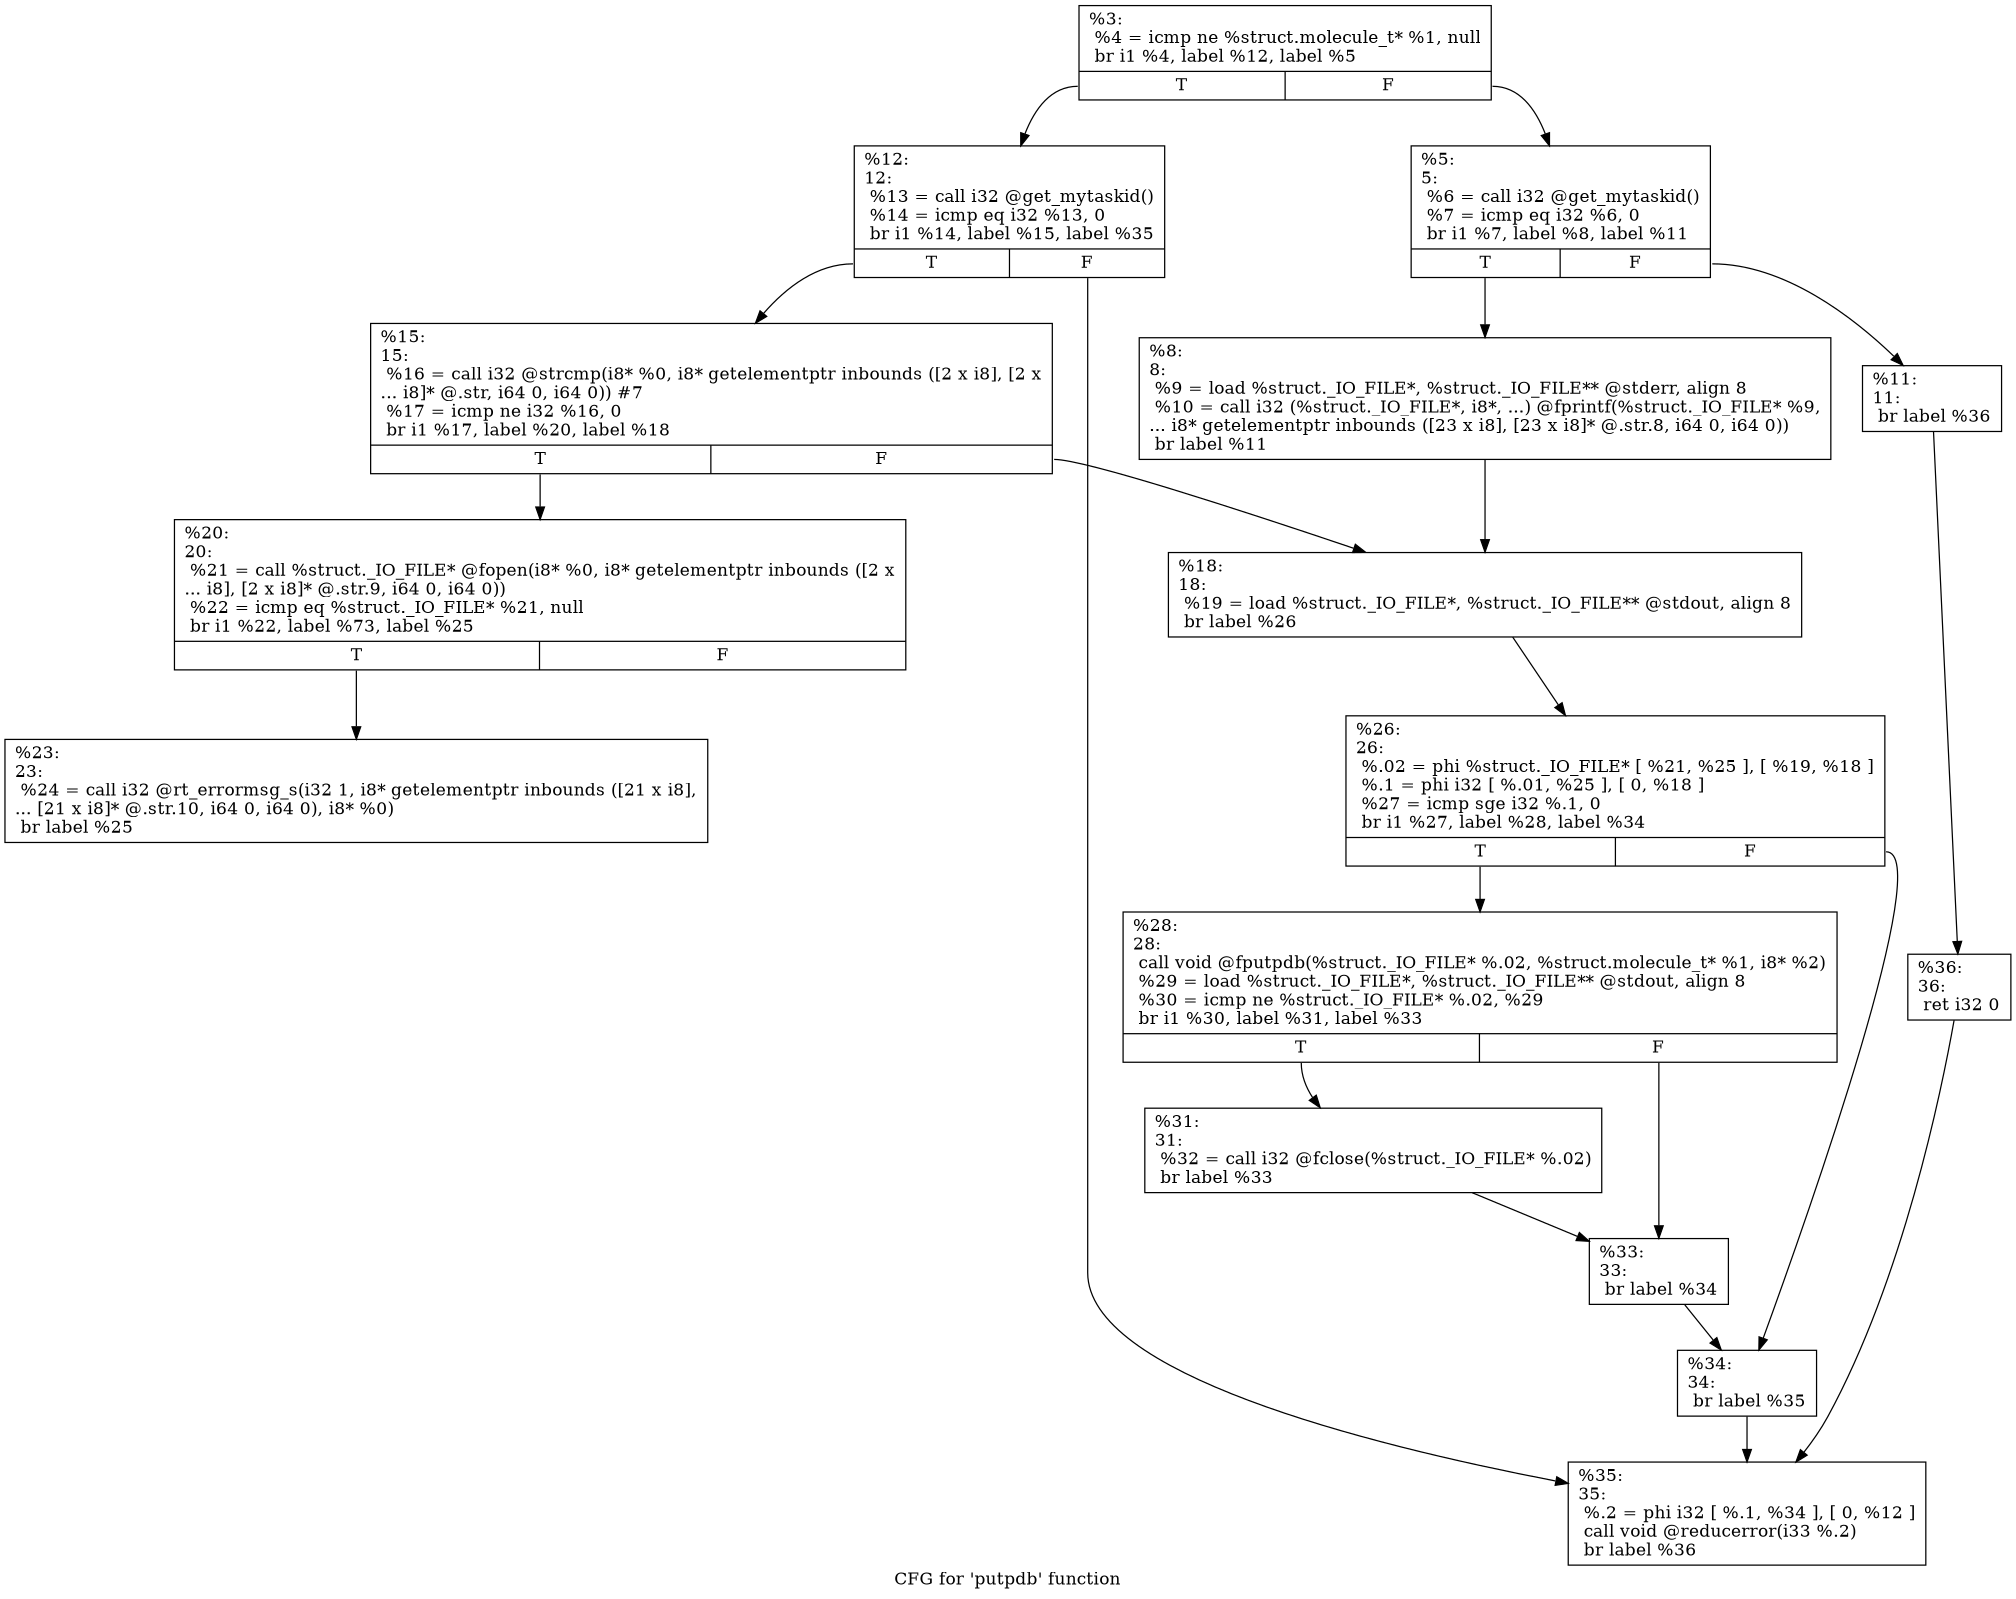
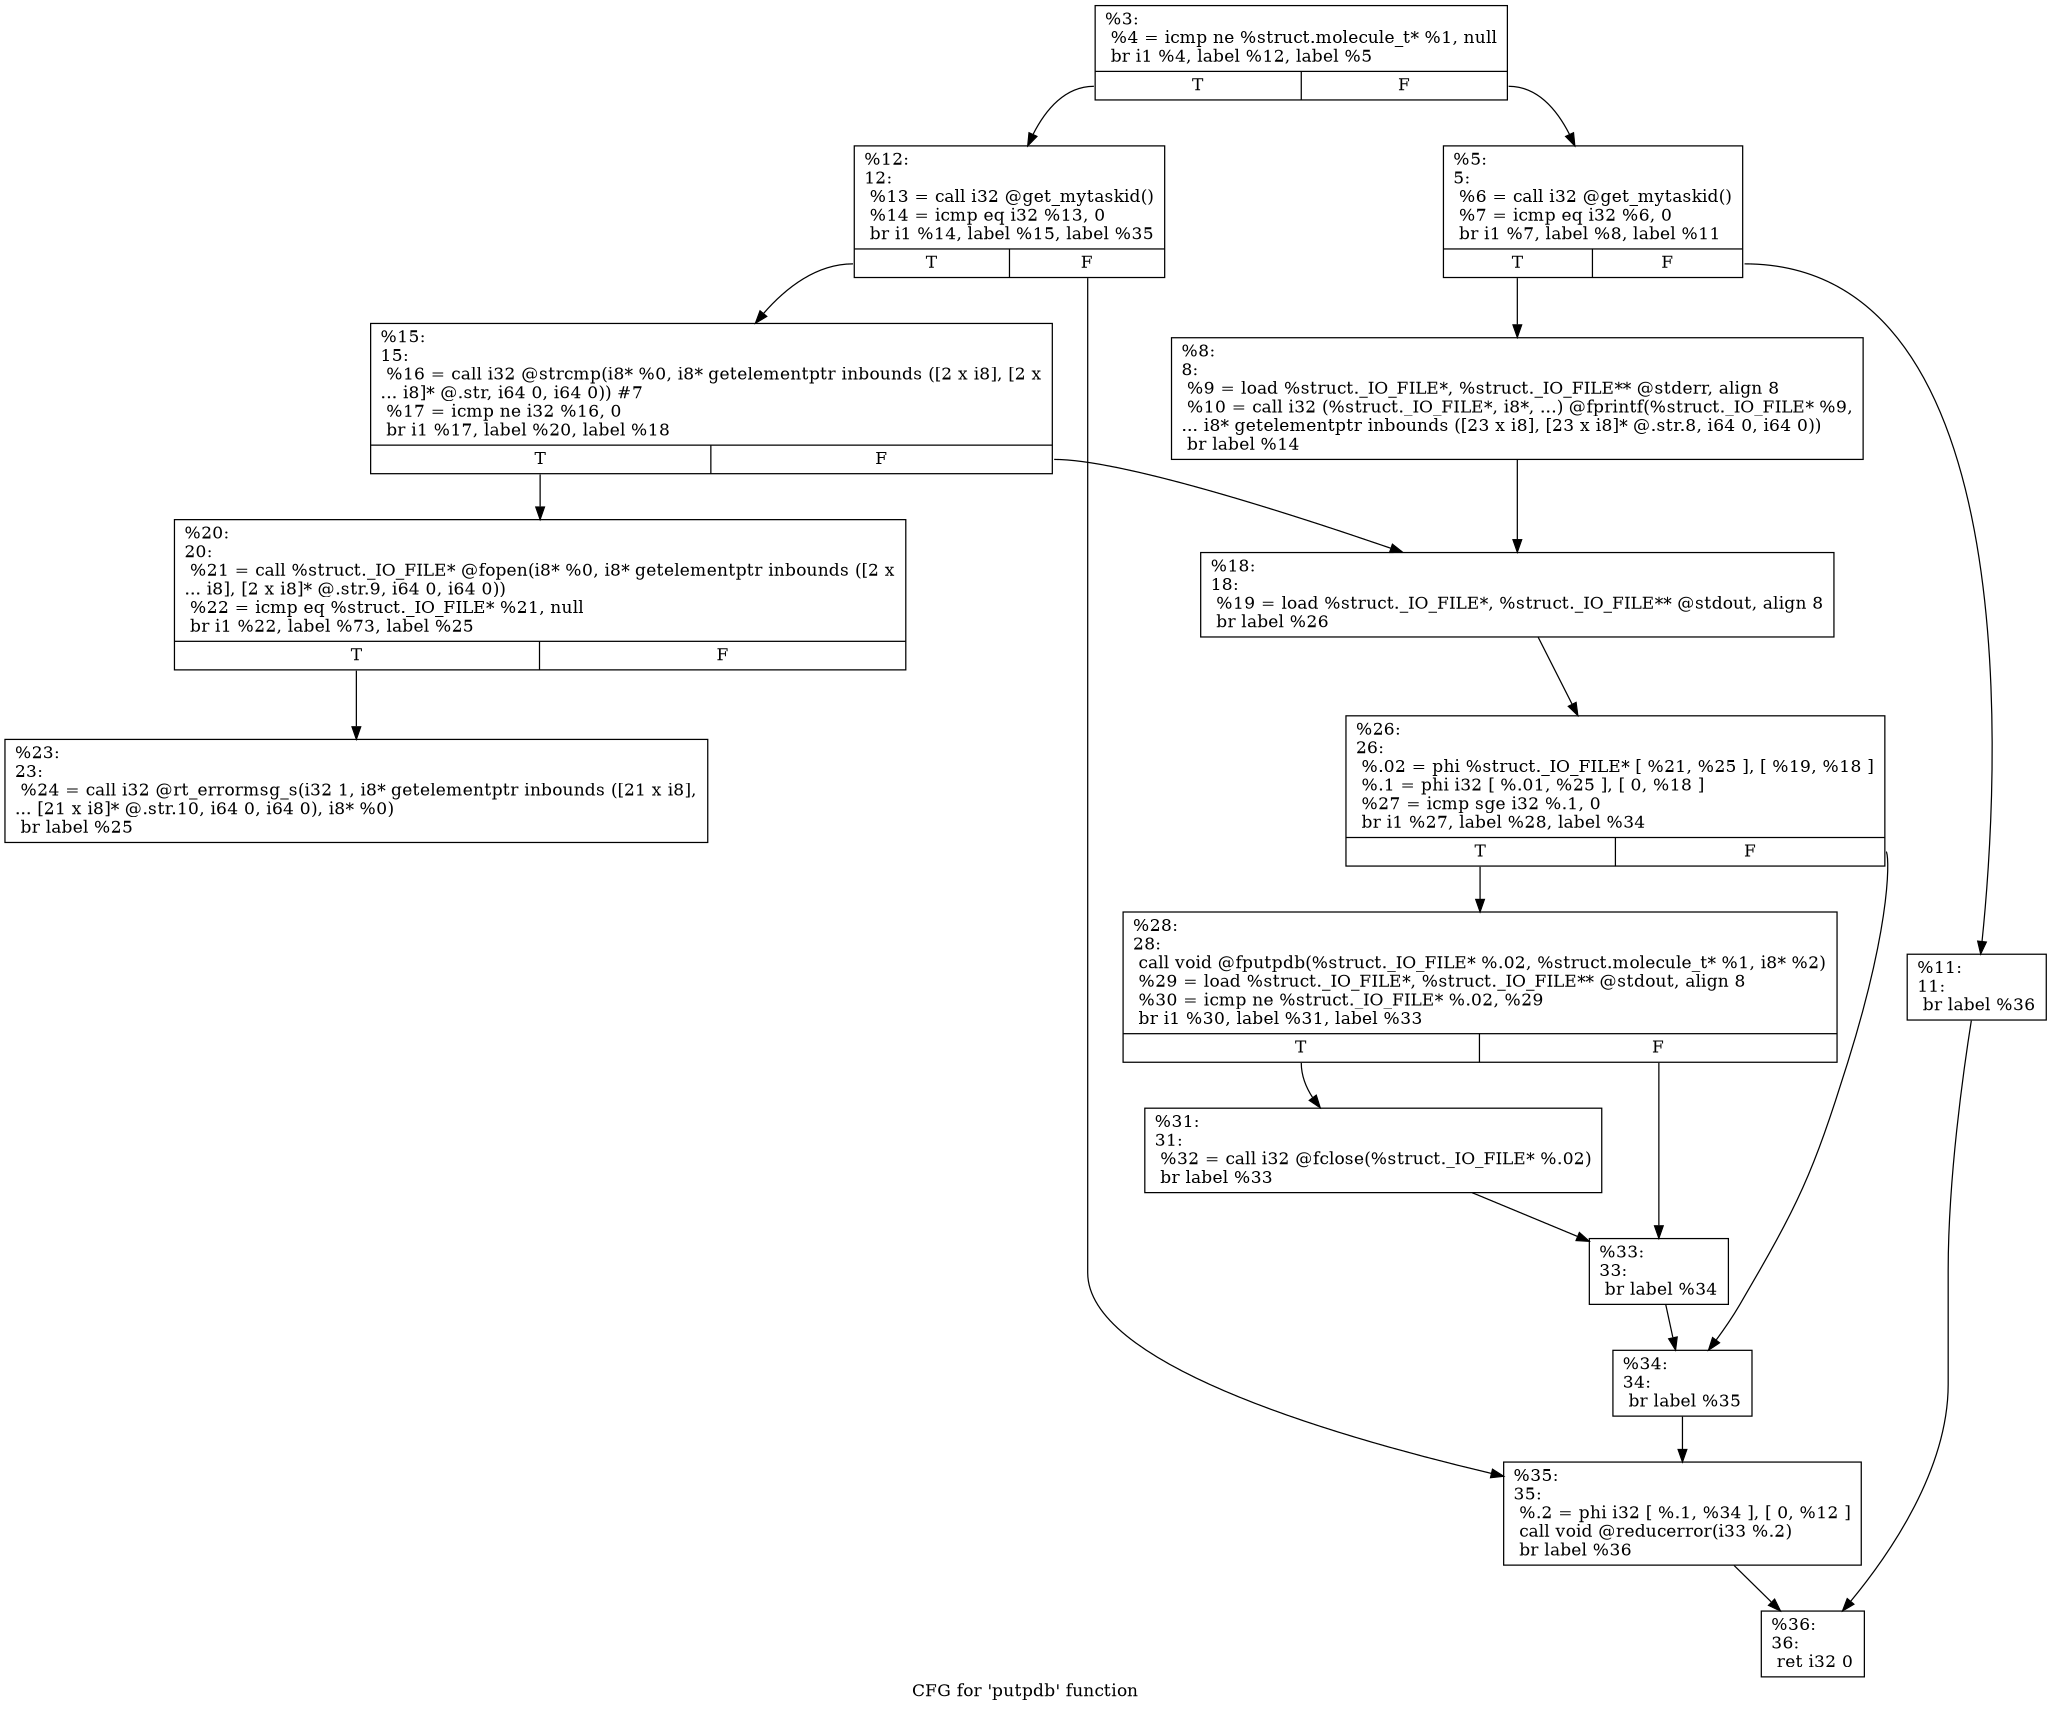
  digraph {
    label="CFG for 'putpdb' function"
    node [shape=record]
    n1 [label="{%3:\l  %4 = icmp ne %struct.molecule_t* %1, null\l  br i1 %4, label %12, label %5\l|{<s0>T|<s1>F}}"]
    n2 [label="{%12:\l12:                                               \l  %13 = call i32 @get_mytaskid()\l  %14 = icmp eq i32 %13, 0\l  br i1 %14, label %15, label %35\l|{<s0>T|<s1>F}}"]
    n3 [label="{%5:\l5:                                                \l  %6 = call i32 @get_mytaskid()\l  %7 = icmp eq i32 %6, 0\l  br i1 %7, label %8, label %11\l|{<s0>T|<s1>F}}"]
    n4 [label="{%15:\l15:                                               \l  %16 = call i32 @strcmp(i8* %0, i8* getelementptr inbounds ([2 x i8], [2 x\l... i8]* @.str, i64 0, i64 0)) #7\l  %17 = icmp ne i32 %16, 0\l  br i1 %17, label %20, label %18\l|{<s0>T|<s1>F}}"]
    n5 [label="{%35:\l35:                                               \l  %.2 = phi i32 [ %.1, %34 ], [ 0, %12 ]\l  call void @reducerror(i33 %.2)\l  br label %36\l}"]
-   n6 [label="{%8:\l8:                                                \l  %9 = load %struct._IO_FILE*, %struct._IO_FILE** @stderr, align 8\l  %10 = call i32 (%struct._IO_FILE*, i8*, ...) @fprintf(%struct._IO_FILE* %9,\l... i8* getelementptr inbounds ([23 x i8], [23 x i8]* @.str.8, i64 0, i64 0))\l  br label %11\l}"]
+   n6 [label="{%8:\l8:                                                \l  %9 = load %struct._IO_FILE*, %struct._IO_FILE** @stderr, align 8\l  %10 = call i32 (%struct._IO_FILE*, i8*, ...) @fprintf(%struct._IO_FILE* %9,\l... i8* getelementptr inbounds ([23 x i8], [23 x i8]* @.str.8, i64 0, i64 0))\l  br label %14\l}"]
    n7 [label="{%11:\l11:                                               \l  br label %36\l}"]
    n8 [label="{%20:\l20:                                               \l  %21 = call %struct._IO_FILE* @fopen(i8* %0, i8* getelementptr inbounds ([2 x\l... i8], [2 x i8]* @.str.9, i64 0, i64 0))\l  %22 = icmp eq %struct._IO_FILE* %21, null\l  br i1 %22, label %73, label %25\l|{<s0>T|<s1>F}}"]
    n9 [label="{%18:\l18:                                               \l  %19 = load %struct._IO_FILE*, %struct._IO_FILE** @stdout, align 8\l  br label %26\l}"]
    n10 [label="{%36:\l36:                                               \l  ret i32 0\l}"]
    n11 [label="{%23:\l23:                                               \l  %24 = call i32 @rt_errormsg_s(i32 1, i8* getelementptr inbounds ([21 x i8],\l... [21 x i8]* @.str.10, i64 0, i64 0), i8* %0)\l  br label %25\l}"]
    n12 [label="{%26:\l26:                                               \l  %.02 = phi %struct._IO_FILE* [ %21, %25 ], [ %19, %18 ]\l  %.1 = phi i32 [ %.01, %25 ], [ 0, %18 ]\l  %27 = icmp sge i32 %.1, 0\l  br i1 %27, label %28, label %34\l|{<s0>T|<s1>F}}"]
    n13 [label="{%28:\l28:                                               \l  call void @fputpdb(%struct._IO_FILE* %.02, %struct.molecule_t* %1, i8* %2)\l  %29 = load %struct._IO_FILE*, %struct._IO_FILE** @stdout, align 8\l  %30 = icmp ne %struct._IO_FILE* %.02, %29\l  br i1 %30, label %31, label %33\l|{<s0>T|<s1>F}}"]
    n14 [label="{%34:\l34:                                               \l  br label %35\l}"]
    n15 [label="{%31:\l31:                                               \l  %32 = call i32 @fclose(%struct._IO_FILE* %.02)\l  br label %33\l}"]
    n16 [label="{%33:\l33:                                               \l  br label %34\l}"]
    n1 -> n2 [tailport=s0]
    n1 -> n3 [tailport=s1]
    n2 -> n4 [tailport=s0]
    n2 -> n5 [tailport=s1]
    n3 -> n6 [tailport=s0]
    n3 -> n7 [tailport=s1]
    n4 -> n8 [tailport=s0]
    n4 -> n9 [tailport=s1]
-   n10 -> n5
+   n5 -> n10
    n6 -> n9
    n7 -> n10
    n8 -> n11 [tailport=s0]
    n9 -> n12
    n12 -> n13 [tailport=s0]
    n12 -> n14 [tailport=s1]
    n13 -> n15 [tailport=s0]
    n13 -> n16 [tailport=s1]
    n14 -> n5
    n15 -> n16
    n16 -> n14
  }
